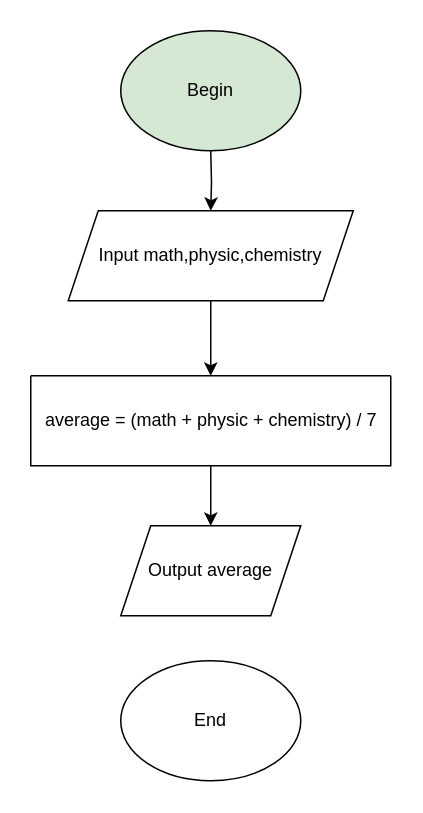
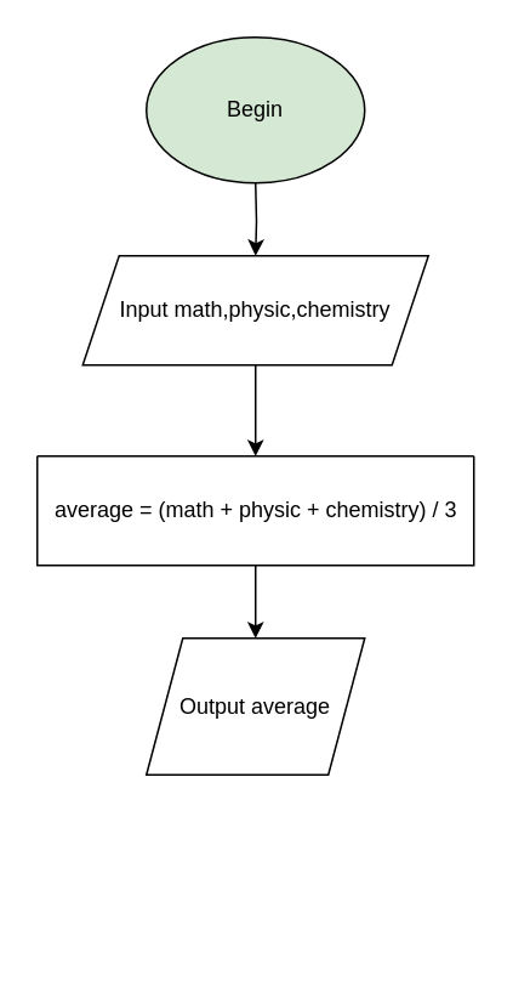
  <mxCell id="0" />
  <mxCell id="1" parent="0" />
  <mxCell id="2" style="edgeStyle=orthogonalEdgeStyle;rounded=0;orthogonalLoop=1;jettySize=auto;html=1;entryX=0.5;entryY=0;entryDx=0;entryDy=0;" edge="1" parent="1" target="5"><mxGeometry relative="1" as="geometry"><mxPoint x="140" y="100" as="sourcePoint" /></mxGeometry></mxCell>
- <mxCell id="3" value="End" style="ellipse;whiteSpace=wrap;html=1;" vertex="1" parent="1"><mxGeometry x="80" y="440" width="120" height="80" as="geometry" /></mxCell>
  <mxCell id="4" style="edgeStyle=orthogonalEdgeStyle;rounded=0;orthogonalLoop=1;jettySize=auto;html=1;entryX=0.5;entryY=0;entryDx=0;entryDy=0;" edge="1" parent="1" source="5" target="6"><mxGeometry relative="1" as="geometry" /></mxCell>
  <mxCell id="5" value="Input math,physic,chemistry" style="shape=parallelogram;perimeter=parallelogramPerimeter;whiteSpace=wrap;html=1;fixedSize=1;" vertex="1" parent="1"><mxGeometry x="45" y="140" width="190" height="60" as="geometry" /></mxCell>
  <mxCell id="6" value="" style="swimlane;startSize=0;" vertex="1" parent="1"><mxGeometry x="20" y="250" width="240" height="60" as="geometry" /></mxCell>
- <mxCell id="7" value="average = (math + physic + chemistry) / 7" style="text;html=1;align=center;verticalAlign=middle;resizable=0;points=[];autosize=1;strokeColor=none;fillColor=none;" vertex="1" parent="6"><mxGeometry y="15" width="240" height="30" as="geometry" /></mxCell>
- <mxCell id="8" value="Output average" style="shape=parallelogram;perimeter=parallelogramPerimeter;whiteSpace=wrap;html=1;fixedSize=1;" vertex="1" parent="1"><mxGeometry x="80" y="350" width="120" height="60" as="geometry" /></mxCell>
+ <mxCell id="7" value="average = (math + physic + chemistry) / 3" style="text;html=1;align=center;verticalAlign=middle;resizable=0;points=[];autosize=1;strokeColor=none;fillColor=none;" vertex="1" parent="6"><mxGeometry y="15" width="240" height="30" as="geometry" /></mxCell>
+ <mxCell id="8" value="Output average" style="shape=parallelogram;perimeter=parallelogramPerimeter;whiteSpace=wrap;html=1;fixedSize=1;" vertex="1" parent="1"><mxGeometry x="80" y="350" width="120" height="75" as="geometry" /></mxCell>
  <mxCell id="9" value="" style="edgeStyle=orthogonalEdgeStyle;rounded=0;orthogonalLoop=1;jettySize=auto;html=1;" edge="1" parent="1" target="8"><mxGeometry relative="1" as="geometry"><mxPoint x="140" y="310" as="sourcePoint" /><Array as="points"><mxPoint x="140" y="340" /><mxPoint x="140" y="340" /></Array></mxGeometry></mxCell>
  <mxCell id="10" value="Begin" style="ellipse;whiteSpace=wrap;html=1;fillColor=#d5e8d4;" vertex="1" parent="1"><mxGeometry x="80" y="20" width="120" height="80" as="geometry" /></mxCell>
